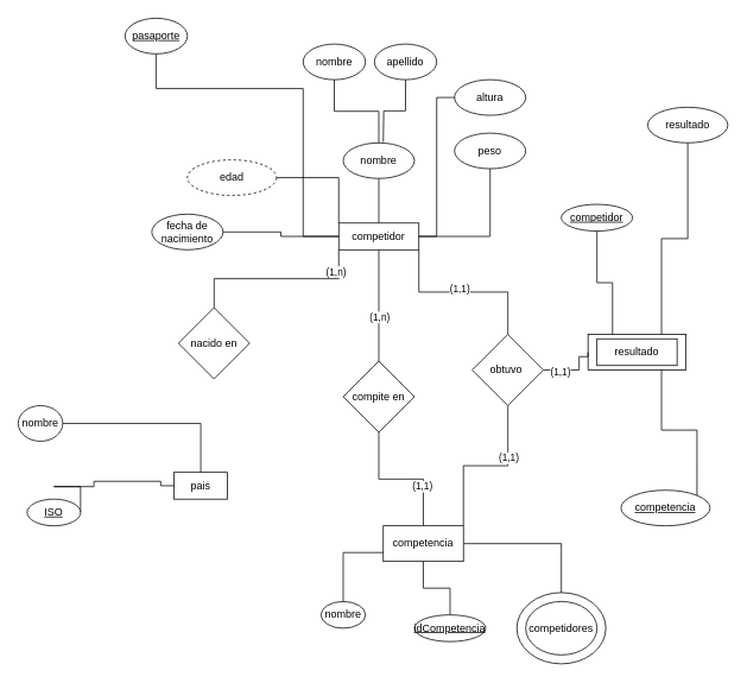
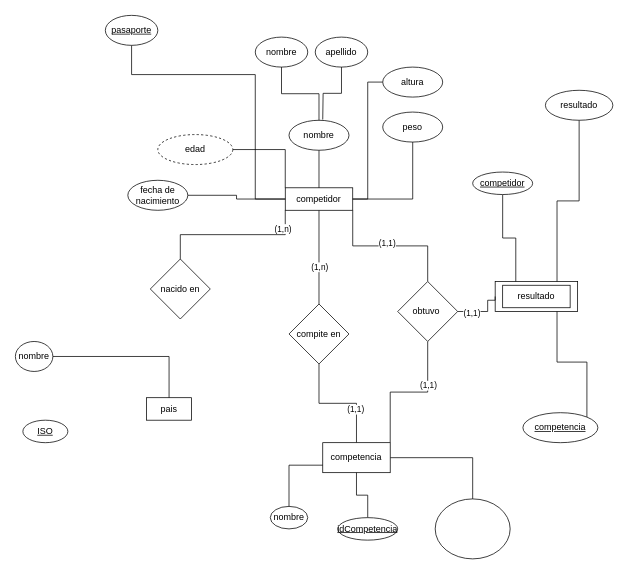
  <mxCell id="0" />
  <mxCell id="1" parent="0" />
  <mxCell id="2" value="" style="rounded=0;whiteSpace=wrap;html=1;" vertex="1" parent="1"><mxGeometry x="660" y="375" width="110" height="40" as="geometry" /></mxCell>
  <mxCell id="3" style="edgeStyle=orthogonalEdgeStyle;rounded=0;orthogonalLoop=1;jettySize=auto;html=1;exitX=0.5;exitY=0;exitDx=0;exitDy=0;entryX=1;entryY=0.5;entryDx=0;entryDy=0;endArrow=none;endFill=0;" edge="1" parent="1" source="4" target="15"><mxGeometry relative="1" as="geometry" /></mxCell>
  <mxCell id="4" value="" style="ellipse;whiteSpace=wrap;html=1;" vertex="1" parent="1"><mxGeometry x="580" y="665" width="100" height="80" as="geometry" /></mxCell>
  <mxCell id="5" style="edgeStyle=orthogonalEdgeStyle;rounded=0;orthogonalLoop=1;jettySize=auto;html=1;exitX=0.5;exitY=1;exitDx=0;exitDy=0;entryX=0.5;entryY=0;entryDx=0;entryDy=0;endArrow=none;endFill=0;" edge="1" parent="1" source="9" target="51"><mxGeometry relative="1" as="geometry" /></mxCell>
  <mxCell id="6" value="(1,n)" style="edgeLabel;html=1;align=center;verticalAlign=middle;resizable=0;points=[];" vertex="1" connectable="0" parent="5"><mxGeometry x="0.194" relative="1" as="geometry"><mxPoint as="offset" /></mxGeometry></mxCell>
  <mxCell id="7" style="edgeStyle=orthogonalEdgeStyle;rounded=0;orthogonalLoop=1;jettySize=auto;html=1;exitX=1;exitY=1;exitDx=0;exitDy=0;entryX=0.5;entryY=0;entryDx=0;entryDy=0;endArrow=none;endFill=0;" edge="1" parent="1" source="9" target="54"><mxGeometry relative="1" as="geometry" /></mxCell>
  <mxCell id="8" value="(1,1)" style="edgeLabel;html=1;align=center;verticalAlign=middle;resizable=0;points=[];" vertex="1" connectable="0" parent="7"><mxGeometry x="-0.045" y="4" relative="1" as="geometry"><mxPoint as="offset" /></mxGeometry></mxCell>
  <mxCell id="9" value="competidor" style="rounded=0;whiteSpace=wrap;html=1;" vertex="1" parent="1"><mxGeometry x="380" y="250" width="90" height="30" as="geometry" /></mxCell>
  <mxCell id="10" value="pais" style="whiteSpace=wrap;html=1;" vertex="1" parent="1"><mxGeometry x="195" y="530" width="60" height="30" as="geometry" /></mxCell>
  <mxCell id="11" style="edgeStyle=orthogonalEdgeStyle;rounded=0;orthogonalLoop=1;jettySize=auto;html=1;exitX=0.5;exitY=0;exitDx=0;exitDy=0;entryX=0.5;entryY=1;entryDx=0;entryDy=0;endArrow=none;endFill=0;" edge="1" parent="1" source="15" target="51"><mxGeometry relative="1" as="geometry" /></mxCell>
  <mxCell id="12" value="(1,1)" style="edgeLabel;html=1;align=center;verticalAlign=middle;resizable=0;points=[];" vertex="1" connectable="0" parent="11"><mxGeometry x="-0.417" y="2" relative="1" as="geometry"><mxPoint as="offset" /></mxGeometry></mxCell>
  <mxCell id="13" style="edgeStyle=orthogonalEdgeStyle;rounded=0;orthogonalLoop=1;jettySize=auto;html=1;exitX=1;exitY=0;exitDx=0;exitDy=0;entryX=0.5;entryY=1;entryDx=0;entryDy=0;endArrow=none;endFill=0;" edge="1" parent="1" source="15" target="54"><mxGeometry relative="1" as="geometry" /></mxCell>
  <mxCell id="14" value="(1,1)" style="edgeLabel;html=1;align=center;verticalAlign=middle;resizable=0;points=[];" vertex="1" connectable="0" parent="13"><mxGeometry x="0.377" relative="1" as="geometry"><mxPoint as="offset" /></mxGeometry></mxCell>
  <mxCell id="15" value="competencia" style="whiteSpace=wrap;html=1;" vertex="1" parent="1"><mxGeometry x="430" y="590" width="90" height="40" as="geometry" /></mxCell>
  <mxCell id="16" value="resultado" style="whiteSpace=wrap;html=1;" vertex="1" parent="1"><mxGeometry x="670" y="380" width="90" height="30" as="geometry" /></mxCell>
  <mxCell id="17" style="edgeStyle=orthogonalEdgeStyle;rounded=0;orthogonalLoop=1;jettySize=auto;html=1;exitX=0.5;exitY=1;exitDx=0;exitDy=0;entryX=0.5;entryY=0;entryDx=0;entryDy=0;endArrow=none;endFill=0;" edge="1" parent="1" source="18" target="9"><mxGeometry relative="1" as="geometry" /></mxCell>
  <mxCell id="18" value="nombre" style="ellipse;whiteSpace=wrap;html=1;" vertex="1" parent="1"><mxGeometry x="385" y="159.94" width="80" height="40" as="geometry" /></mxCell>
  <mxCell id="19" style="edgeStyle=orthogonalEdgeStyle;rounded=0;orthogonalLoop=1;jettySize=auto;html=1;exitX=0.5;exitY=1;exitDx=0;exitDy=0;entryX=0.5;entryY=0;entryDx=0;entryDy=0;endArrow=none;endFill=0;" edge="1" parent="1" source="20" target="18"><mxGeometry relative="1" as="geometry" /></mxCell>
  <mxCell id="20" value="nombre" style="ellipse;whiteSpace=wrap;html=1;" vertex="1" parent="1"><mxGeometry x="340" y="49" width="70" height="40" as="geometry" /></mxCell>
  <mxCell id="21" style="edgeStyle=orthogonalEdgeStyle;rounded=0;orthogonalLoop=1;jettySize=auto;html=1;exitX=0.5;exitY=1;exitDx=0;exitDy=0;endArrow=none;endFill=0;" edge="1" parent="1" source="22"><mxGeometry relative="1" as="geometry"><mxPoint x="430" y="159" as="targetPoint" /></mxGeometry></mxCell>
  <mxCell id="22" value="apellido" style="ellipse;whiteSpace=wrap;html=1;" vertex="1" parent="1"><mxGeometry x="420" y="49" width="70" height="40" as="geometry" /></mxCell>
  <mxCell id="23" style="edgeStyle=orthogonalEdgeStyle;rounded=0;orthogonalLoop=1;jettySize=auto;html=1;exitX=1;exitY=0.5;exitDx=0;exitDy=0;entryX=0;entryY=0.5;entryDx=0;entryDy=0;endArrow=none;endFill=0;" edge="1" parent="1" source="24" target="9"><mxGeometry relative="1" as="geometry" /></mxCell>
  <mxCell id="24" value="fecha de nacimiento" style="ellipse;whiteSpace=wrap;html=1;" vertex="1" parent="1"><mxGeometry x="170" y="240" width="80" height="40" as="geometry" /></mxCell>
  <mxCell id="25" style="edgeStyle=orthogonalEdgeStyle;rounded=0;orthogonalLoop=1;jettySize=auto;html=1;exitX=1;exitY=0.5;exitDx=0;exitDy=0;entryX=0;entryY=0;entryDx=0;entryDy=0;endArrow=none;endFill=0;" edge="1" parent="1" source="26" target="9"><mxGeometry relative="1" as="geometry" /></mxCell>
  <mxCell id="26" value="edad" style="ellipse;whiteSpace=wrap;html=1;dashed=1;" vertex="1" parent="1"><mxGeometry x="210" y="179" width="100" height="40" as="geometry" /></mxCell>
  <mxCell id="27" style="edgeStyle=orthogonalEdgeStyle;rounded=0;orthogonalLoop=1;jettySize=auto;html=1;exitX=0;exitY=0.5;exitDx=0;exitDy=0;entryX=1;entryY=0.5;entryDx=0;entryDy=0;endArrow=none;endFill=0;" edge="1" parent="1" source="28" target="9"><mxGeometry relative="1" as="geometry" /></mxCell>
  <mxCell id="28" value="altura" style="ellipse;whiteSpace=wrap;html=1;" vertex="1" parent="1"><mxGeometry x="510" y="89" width="80" height="40" as="geometry" /></mxCell>
  <mxCell id="29" style="edgeStyle=orthogonalEdgeStyle;rounded=0;orthogonalLoop=1;jettySize=auto;html=1;exitX=0.5;exitY=1;exitDx=0;exitDy=0;entryX=1;entryY=0.5;entryDx=0;entryDy=0;endArrow=none;endFill=0;" edge="1" parent="1" source="30" target="9"><mxGeometry relative="1" as="geometry" /></mxCell>
  <mxCell id="30" value="peso" style="ellipse;whiteSpace=wrap;html=1;" vertex="1" parent="1"><mxGeometry x="510" y="149" width="80" height="40" as="geometry" /></mxCell>
  <mxCell id="31" style="edgeStyle=orthogonalEdgeStyle;rounded=0;orthogonalLoop=1;jettySize=auto;html=1;exitX=0.5;exitY=1;exitDx=0;exitDy=0;entryX=0;entryY=0.5;entryDx=0;entryDy=0;endArrow=none;endFill=0;" edge="1" parent="1" source="32" target="9"><mxGeometry relative="1" as="geometry"><Array as="points"><mxPoint x="175" y="99" /><mxPoint x="340" y="99" /><mxPoint x="340" y="265" /></Array></mxGeometry></mxCell>
  <mxCell id="32" value="&lt;u&gt;pasaporte&lt;/u&gt;" style="ellipse;whiteSpace=wrap;html=1;" vertex="1" parent="1"><mxGeometry x="140" y="20" width="70" height="40" as="geometry" /></mxCell>
  <mxCell id="33" style="edgeStyle=orthogonalEdgeStyle;rounded=0;orthogonalLoop=1;jettySize=auto;html=1;exitX=1;exitY=0.5;exitDx=0;exitDy=0;endArrow=none;endFill=0;" edge="1" parent="1" source="34" target="10"><mxGeometry relative="1" as="geometry" /></mxCell>
  <mxCell id="34" value="nombre" style="ellipse;whiteSpace=wrap;html=1;" vertex="1" parent="1"><mxGeometry y="455" width="50" height="40" as="geometry" x="20" /></mxCell>
- <mxCell id="35" style="edgeStyle=orthogonalEdgeStyle;rounded=0;orthogonalLoop=1;jettySize=auto;html=1;exitX=1;exitY=0.5;exitDx=0;exitDy=0;entryX=0;entryY=0.5;entryDx=0;entryDy=0;endArrow=none;endFill=0;" edge="1" parent="1" source="36" target="10"><mxGeometry relative="1" as="geometry"><Array as="points"><mxPoint x="60" y="546" /><mxPoint x="105" y="546" /><mxPoint x="105" y="540" /><mxPoint x="180" y="540" /><mxPoint x="180" y="575" /></Array></mxGeometry></mxCell>
  <mxCell id="36" value="&lt;u&gt;ISO&lt;/u&gt;" style="ellipse;whiteSpace=wrap;html=1;" vertex="1" parent="1"><mxGeometry x="30" y="560" width="60" height="30" as="geometry" /></mxCell>
  <mxCell id="37" style="edgeStyle=orthogonalEdgeStyle;rounded=0;orthogonalLoop=1;jettySize=auto;html=1;exitX=0.5;exitY=0;exitDx=0;exitDy=0;entryX=0.5;entryY=1;entryDx=0;entryDy=0;endArrow=none;endFill=0;" edge="1" parent="1" source="38" target="15"><mxGeometry relative="1" as="geometry" /></mxCell>
- <mxCell id="38" value="&lt;u&gt;idCompetencia&lt;/u&gt;" style="ellipse;whiteSpace=wrap;html=1;" vertex="1" parent="1"><mxGeometry x="465" y="690" width="80" height="30" as="geometry" /></mxCell>
+ <mxCell id="38" value="&lt;u&gt;idCompetencia&lt;/u&gt;" style="ellipse;whiteSpace=wrap;html=1;" vertex="1" parent="1"><mxGeometry x="450" y="690" width="80" height="30" as="geometry" /></mxCell>
  <mxCell id="39" style="edgeStyle=orthogonalEdgeStyle;rounded=0;orthogonalLoop=1;jettySize=auto;html=1;exitX=0.5;exitY=0;exitDx=0;exitDy=0;entryX=0;entryY=0.75;entryDx=0;entryDy=0;endArrow=none;endFill=0;" edge="1" parent="1" source="40" target="15"><mxGeometry relative="1" as="geometry" /></mxCell>
  <mxCell id="40" value="nombre" style="ellipse;whiteSpace=wrap;html=1;" vertex="1" parent="1"><mxGeometry x="360" y="675" width="50" height="30" as="geometry" /></mxCell>
- <mxCell id="41" value="competidores" style="ellipse;whiteSpace=wrap;html=1;" vertex="1" parent="1"><mxGeometry x="590" y="675" width="80" height="60" as="geometry" /></mxCell>
  <mxCell id="42" style="edgeStyle=orthogonalEdgeStyle;rounded=0;orthogonalLoop=1;jettySize=auto;html=1;exitX=1;exitY=0;exitDx=0;exitDy=0;entryX=0.75;entryY=1;entryDx=0;entryDy=0;endArrow=none;endFill=0;" edge="1" parent="1" source="43" target="2"><mxGeometry relative="1" as="geometry" /></mxCell>
  <mxCell id="43" value="&lt;u&gt;competencia&lt;/u&gt;" style="ellipse;whiteSpace=wrap;html=1;" vertex="1" parent="1"><mxGeometry x="697" y="550" width="100" height="40" as="geometry" /></mxCell>
  <mxCell id="44" style="edgeStyle=orthogonalEdgeStyle;rounded=0;orthogonalLoop=1;jettySize=auto;html=1;exitX=0.5;exitY=1;exitDx=0;exitDy=0;entryX=0.75;entryY=0;entryDx=0;entryDy=0;endArrow=none;endFill=0;" edge="1" parent="1" source="45" target="2"><mxGeometry relative="1" as="geometry" /></mxCell>
  <mxCell id="45" value="resultado" style="ellipse;whiteSpace=wrap;html=1;" vertex="1" parent="1"><mxGeometry x="727" y="119.94" width="90" height="40" as="geometry" /></mxCell>
  <mxCell id="46" style="edgeStyle=orthogonalEdgeStyle;rounded=0;orthogonalLoop=1;jettySize=auto;html=1;exitX=0.5;exitY=1;exitDx=0;exitDy=0;entryX=0.25;entryY=0;entryDx=0;entryDy=0;endArrow=none;endFill=0;" edge="1" parent="1" source="47" target="2"><mxGeometry relative="1" as="geometry" /></mxCell>
  <mxCell id="47" value="&lt;u&gt;competidor&lt;/u&gt;" style="ellipse;whiteSpace=wrap;html=1;" vertex="1" parent="1"><mxGeometry x="630" y="229" width="80" height="30" as="geometry" /></mxCell>
  <mxCell id="48" style="edgeStyle=orthogonalEdgeStyle;rounded=0;orthogonalLoop=1;jettySize=auto;html=1;exitX=0.5;exitY=0;exitDx=0;exitDy=0;endArrow=none;endFill=0;entryX=0;entryY=1;entryDx=0;entryDy=0;" edge="1" parent="1" source="50" target="9"><mxGeometry relative="1" as="geometry" /></mxCell>
  <mxCell id="49" value="(1,n)" style="edgeLabel;html=1;align=center;verticalAlign=middle;resizable=0;points=[];" vertex="1" connectable="0" parent="48"><mxGeometry x="0.765" y="4" relative="1" as="geometry"><mxPoint as="offset" /></mxGeometry></mxCell>
  <mxCell id="50" value="nacido en" style="rhombus;whiteSpace=wrap;html=1;" vertex="1" parent="1"><mxGeometry x="200" y="345" width="80" height="80" as="geometry" /></mxCell>
  <mxCell id="51" value="compite en" style="rhombus;whiteSpace=wrap;html=1;" vertex="1" parent="1"><mxGeometry x="385" y="405" width="80" height="80" as="geometry" /></mxCell>
  <mxCell id="52" style="edgeStyle=orthogonalEdgeStyle;rounded=0;orthogonalLoop=1;jettySize=auto;html=1;exitX=1;exitY=0.5;exitDx=0;exitDy=0;entryX=0;entryY=0.5;entryDx=0;entryDy=0;endArrow=none;endFill=0;" edge="1" parent="1" source="54" target="2"><mxGeometry relative="1" as="geometry"><Array as="points"><mxPoint x="650" y="415" /><mxPoint x="650" y="400" /></Array></mxGeometry></mxCell>
  <mxCell id="53" value="(1,1)" style="edgeLabel;html=1;align=center;verticalAlign=middle;resizable=0;points=[];" vertex="1" connectable="0" parent="52"><mxGeometry x="-0.483" y="-2" relative="1" as="geometry"><mxPoint as="offset" /></mxGeometry></mxCell>
  <mxCell id="54" value="obtuvo&amp;nbsp;" style="rhombus;whiteSpace=wrap;html=1;" vertex="1" parent="1"><mxGeometry x="530" y="375" width="80" height="80" as="geometry" /></mxCell>
